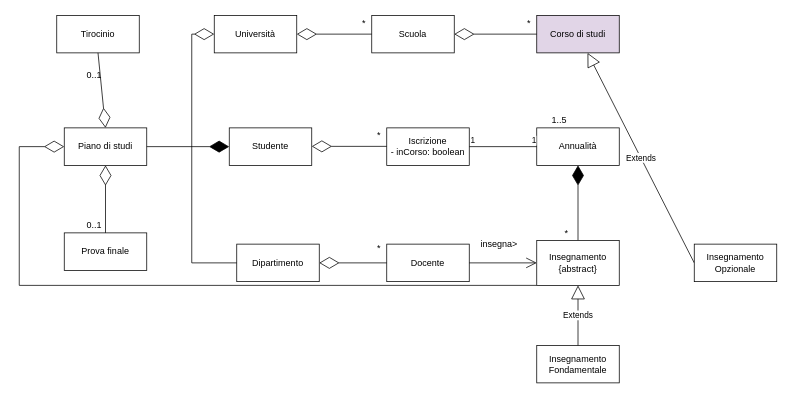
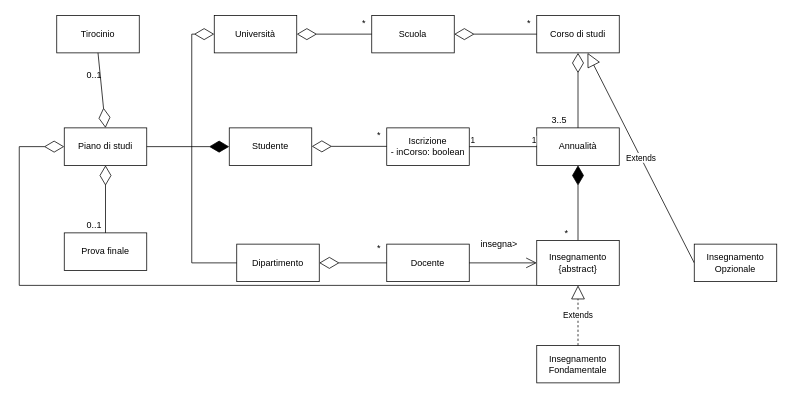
  <mxCell id="0" />
  <mxCell id="1" parent="0" />
  <mxCell id="2" value="Università" style="html=1;whiteSpace=wrap;" parent="1" vertex="1"><mxGeometry x="280" y="20" width="110" height="50" as="geometry" /></mxCell>
  <mxCell id="3" value="Scuola" style="html=1;whiteSpace=wrap;" parent="1" vertex="1"><mxGeometry x="490" y="20" width="110" height="50" as="geometry" /></mxCell>
  <mxCell id="4" value="" style="endArrow=diamondThin;endFill=0;endSize=24;html=1;rounded=0;exitX=0;exitY=0.5;exitDx=0;exitDy=0;entryX=1;entryY=0.5;entryDx=0;entryDy=0;" parent="1" source="3" target="2" edge="1"><mxGeometry width="160" relative="1" as="geometry"><mxPoint x="390" y="-40" as="sourcePoint" /><mxPoint x="550" y="-40" as="targetPoint" /></mxGeometry></mxCell>
- <mxCell id="5" value="Corso di studi" style="html=1;whiteSpace=wrap;fillColor=#e1d5e7;" parent="1" vertex="1"><mxGeometry x="710" y="20" width="110" height="50" as="geometry" /></mxCell>
+ <mxCell id="5" value="Corso di studi" style="html=1;whiteSpace=wrap;" parent="1" vertex="1"><mxGeometry x="710" y="20" width="110" height="50" as="geometry" /></mxCell>
  <mxCell id="6" value="" style="endArrow=diamondThin;endFill=0;endSize=24;html=1;rounded=0;entryX=1;entryY=0.5;entryDx=0;entryDy=0;" parent="1" target="3" edge="1"><mxGeometry width="160" relative="1" as="geometry"><mxPoint x="710" y="45" as="sourcePoint" /><mxPoint x="630" y="55" as="targetPoint" /></mxGeometry></mxCell>
  <mxCell id="7" value="Annualità" style="html=1;whiteSpace=wrap;" parent="1" vertex="1"><mxGeometry x="710" y="170" width="110" height="50" as="geometry" /></mxCell>
  <mxCell id="8" value="*" style="text;html=1;strokeColor=none;fillColor=none;align=center;verticalAlign=middle;whiteSpace=wrap;rounded=0;" parent="1" vertex="1"><mxGeometry x="470" y="20" width="20" height="20" as="geometry" /></mxCell>
- <mxCell id="9" value="1..5" style="text;html=1;strokeColor=none;fillColor=none;align=center;verticalAlign=middle;whiteSpace=wrap;rounded=0;" parent="1" vertex="1"><mxGeometry x="730" y="150" width="20" height="20" as="geometry" /></mxCell>
+ <mxCell id="9" value="3..5" style="text;html=1;strokeColor=none;fillColor=none;align=center;verticalAlign=middle;whiteSpace=wrap;rounded=0;" parent="1" vertex="1"><mxGeometry x="730" y="150" width="20" height="20" as="geometry" /></mxCell>
  <mxCell id="10" value="*" style="text;html=1;strokeColor=none;fillColor=none;align=center;verticalAlign=middle;whiteSpace=wrap;rounded=0;" parent="1" vertex="1"><mxGeometry x="690" y="20" width="20" height="20" as="geometry" /></mxCell>
  <mxCell id="11" value="Iscrizione&lt;br&gt;- inCorso: boolean" style="html=1;whiteSpace=wrap;" parent="1" vertex="1"><mxGeometry x="510" y="170" width="110" height="50" as="geometry" /></mxCell>
  <mxCell id="12" value="" style="endArrow=none;html=1;edgeStyle=orthogonalEdgeStyle;rounded=0;entryX=0;entryY=0.5;entryDx=0;entryDy=0;exitX=1;exitY=0.5;exitDx=0;exitDy=0;" parent="1" source="11" target="7" edge="1"><mxGeometry relative="1" as="geometry"><mxPoint x="530" y="210" as="sourcePoint" /><mxPoint x="690" y="210" as="targetPoint" /></mxGeometry></mxCell>
  <mxCell id="13" value="1" style="edgeLabel;resizable=0;html=1;align=left;verticalAlign=bottom;" parent="12" connectable="0" vertex="1"><mxGeometry x="-1" relative="1" as="geometry" /></mxCell>
  <mxCell id="14" value="1" style="edgeLabel;resizable=0;html=1;align=right;verticalAlign=bottom;" parent="12" connectable="0" vertex="1"><mxGeometry x="1" relative="1" as="geometry" /></mxCell>
  <mxCell id="15" value="Studente" style="html=1;whiteSpace=wrap;" parent="1" vertex="1"><mxGeometry x="300" y="170" width="110" height="50" as="geometry" /></mxCell>
  <mxCell id="16" value="" style="endArrow=diamondThin;endFill=0;endSize=24;html=1;rounded=0;exitX=0;exitY=0.5;exitDx=0;exitDy=0;entryX=1;entryY=0.5;entryDx=0;entryDy=0;" parent="1" edge="1"><mxGeometry width="160" relative="1" as="geometry"><mxPoint x="510" y="194.66" as="sourcePoint" /><mxPoint x="410" y="194.66" as="targetPoint" /></mxGeometry></mxCell>
+ <mxCell id="17" value="" style="endArrow=diamondThin;endFill=0;endSize=24;html=1;rounded=0;entryX=0.5;entryY=1;entryDx=0;entryDy=0;exitX=0.5;exitY=0;exitDx=0;exitDy=0;" parent="1" source="7" target="5" edge="1"><mxGeometry width="160" relative="1" as="geometry"><mxPoint x="720" y="55" as="sourcePoint" /><mxPoint x="610" y="55" as="targetPoint" /></mxGeometry></mxCell>
  <mxCell id="18" value="" style="endArrow=diamondThin;endFill=1;endSize=24;html=1;rounded=0;exitX=0.5;exitY=0;exitDx=0;exitDy=0;entryX=0.5;entryY=1;entryDx=0;entryDy=0;" parent="1" source="36" target="7" edge="1"><mxGeometry width="160" relative="1" as="geometry"><mxPoint x="765" y="320" as="sourcePoint" /><mxPoint x="850" y="230" as="targetPoint" /></mxGeometry></mxCell>
  <mxCell id="19" value="Docente" style="html=1;whiteSpace=wrap;" parent="1" vertex="1"><mxGeometry x="510" y="325" width="110" height="50" as="geometry" /></mxCell>
  <mxCell id="20" value="" style="endArrow=open;endFill=1;endSize=12;html=1;rounded=0;exitX=1;exitY=0.5;exitDx=0;exitDy=0;entryX=0;entryY=0.5;entryDx=0;entryDy=0;" parent="1" source="19" target="36" edge="1"><mxGeometry width="160" relative="1" as="geometry"><mxPoint x="670" y="310" as="sourcePoint" /><mxPoint x="710" y="345" as="targetPoint" /></mxGeometry></mxCell>
  <mxCell id="21" value="insegna&amp;gt;" style="text;html=1;strokeColor=none;fillColor=none;align=center;verticalAlign=middle;whiteSpace=wrap;rounded=0;" parent="1" vertex="1"><mxGeometry x="630" y="310" width="60" height="30" as="geometry" /></mxCell>
  <mxCell id="22" value="Dipartimento" style="html=1;whiteSpace=wrap;" parent="1" vertex="1"><mxGeometry x="310" y="325" width="110" height="50" as="geometry" /></mxCell>
  <mxCell id="23" value="" style="endArrow=diamondThin;endFill=0;endSize=24;html=1;rounded=0;entryX=1;entryY=0.5;entryDx=0;entryDy=0;exitX=0;exitY=0.5;exitDx=0;exitDy=0;" parent="1" source="19" target="22" edge="1"><mxGeometry width="160" relative="1" as="geometry"><mxPoint x="440" y="320" as="sourcePoint" /><mxPoint x="600" y="320" as="targetPoint" /></mxGeometry></mxCell>
  <mxCell id="24" value="*" style="text;html=1;strokeColor=none;fillColor=none;align=center;verticalAlign=middle;whiteSpace=wrap;rounded=0;" parent="1" vertex="1"><mxGeometry x="740" y="300" width="20" height="20" as="geometry" /></mxCell>
  <mxCell id="25" value="*" style="text;html=1;strokeColor=none;fillColor=none;align=center;verticalAlign=middle;whiteSpace=wrap;rounded=0;" parent="1" vertex="1"><mxGeometry x="490" y="320" width="20" height="20" as="geometry" /></mxCell>
  <mxCell id="26" value="Piano di studi" style="html=1;whiteSpace=wrap;" parent="1" vertex="1"><mxGeometry x="80" y="170" width="110" height="50" as="geometry" /></mxCell>
  <mxCell id="27" value="" style="endArrow=diamondThin;endFill=1;endSize=24;html=1;rounded=0;exitX=1;exitY=0.5;exitDx=0;exitDy=0;entryX=0;entryY=0.5;entryDx=0;entryDy=0;" parent="1" source="26" target="15" edge="1"><mxGeometry width="160" relative="1" as="geometry"><mxPoint x="775" y="330" as="sourcePoint" /><mxPoint x="775" y="230" as="targetPoint" /></mxGeometry></mxCell>
  <mxCell id="28" value="*" style="text;html=1;strokeColor=none;fillColor=none;align=center;verticalAlign=middle;whiteSpace=wrap;rounded=0;" parent="1" vertex="1"><mxGeometry x="490" y="170" width="20" height="20" as="geometry" /></mxCell>
  <mxCell id="29" value="Tirocinio" style="html=1;whiteSpace=wrap;" parent="1" vertex="1"><mxGeometry x="70" y="20" width="110" height="50" as="geometry" /></mxCell>
  <mxCell id="30" value="" style="endArrow=diamondThin;endFill=0;endSize=24;html=1;rounded=0;exitX=0.5;exitY=1;exitDx=0;exitDy=0;entryX=0.5;entryY=0;entryDx=0;entryDy=0;" parent="1" source="29" target="26" edge="1"><mxGeometry width="160" relative="1" as="geometry"><mxPoint x="500" y="55" as="sourcePoint" /><mxPoint x="400" y="55" as="targetPoint" /></mxGeometry></mxCell>
  <mxCell id="31" value="0..1" style="text;html=1;strokeColor=none;fillColor=none;align=center;verticalAlign=middle;whiteSpace=wrap;rounded=0;" parent="1" vertex="1"><mxGeometry x="110" y="90" width="20" height="20" as="geometry" /></mxCell>
  <mxCell id="32" value="Prova finale" style="html=1;whiteSpace=wrap;" parent="1" vertex="1"><mxGeometry x="80" y="310" width="110" height="50" as="geometry" /></mxCell>
  <mxCell id="33" value="" style="endArrow=diamondThin;endFill=0;endSize=24;html=1;rounded=0;exitX=0.5;exitY=0;exitDx=0;exitDy=0;entryX=0.5;entryY=1;entryDx=0;entryDy=0;" parent="1" source="32" target="26" edge="1"><mxGeometry width="160" relative="1" as="geometry"><mxPoint x="145" y="100" as="sourcePoint" /><mxPoint x="145" y="180" as="targetPoint" /></mxGeometry></mxCell>
  <mxCell id="34" value="0..1" style="text;html=1;strokeColor=none;fillColor=none;align=center;verticalAlign=middle;whiteSpace=wrap;rounded=0;" parent="1" vertex="1"><mxGeometry x="110" y="290" width="20" height="20" as="geometry" /></mxCell>
  <mxCell id="35" value="" style="endArrow=diamondThin;endFill=0;endSize=24;html=1;rounded=0;exitX=0;exitY=1;exitDx=0;exitDy=0;entryX=0;entryY=0.5;entryDx=0;entryDy=0;" parent="1" source="36" target="26" edge="1"><mxGeometry width="160" relative="1" as="geometry"><mxPoint x="-30" y="195" as="sourcePoint" /><mxPoint x="145" y="180" as="targetPoint" /><Array as="points"><mxPoint x="20" y="380" /><mxPoint x="20" y="195" /></Array></mxGeometry></mxCell>
  <mxCell id="36" value="Insegnamento&lt;br&gt;{abstract}" style="html=1;whiteSpace=wrap;" vertex="1" parent="1"><mxGeometry x="710" y="320" width="110" height="60" as="geometry" /></mxCell>
  <mxCell id="37" value="Extends" style="endArrow=block;endSize=16;endFill=0;html=1;rounded=0;exitX=0;exitY=0.5;exitDx=0;exitDy=0;" edge="1" parent="1" source="38" target="5"><mxGeometry width="160" relative="1" as="geometry"><mxPoint x="760" y="260" as="sourcePoint" /><mxPoint x="1070" y="320" as="targetPoint" /></mxGeometry></mxCell>
  <mxCell id="38" value="Insegnamento Opzionale" style="html=1;whiteSpace=wrap;" vertex="1" parent="1"><mxGeometry x="920" y="325" width="110" height="50" as="geometry" /></mxCell>
  <mxCell id="39" value="Insegnamento Fondamentale" style="html=1;whiteSpace=wrap;" vertex="1" parent="1"><mxGeometry x="710" y="460" width="110" height="50" as="geometry" /></mxCell>
- <mxCell id="40" value="Extends" style="endArrow=block;endSize=16;endFill=0;html=1;rounded=0;entryX=0.5;entryY=1;entryDx=0;entryDy=0;exitX=0.5;exitY=0;exitDx=0;exitDy=0;" edge="1" parent="1" source="39" target="36"><mxGeometry width="160" relative="1" as="geometry"><mxPoint x="775" y="260" as="sourcePoint" /><mxPoint x="775" y="330" as="targetPoint" /></mxGeometry></mxCell>
+ <mxCell id="40" value="Extends" style="endArrow=block;endSize=16;endFill=0;html=1;rounded=0;entryX=0.5;entryY=1;entryDx=0;entryDy=0;exitX=0.5;exitY=0;exitDx=0;exitDy=0;dashed=1;" edge="1" parent="1" source="39" target="36"><mxGeometry width="160" relative="1" as="geometry"><mxPoint x="775" y="260" as="sourcePoint" /><mxPoint x="775" y="330" as="targetPoint" /></mxGeometry></mxCell>
  <mxCell id="41" value="" style="endArrow=diamondThin;endFill=0;endSize=24;html=1;rounded=0;exitX=0;exitY=0.5;exitDx=0;exitDy=0;" edge="1" parent="1" source="22"><mxGeometry width="160" relative="1" as="geometry"><mxPoint x="410" y="120" as="sourcePoint" /><mxPoint x="280" y="45" as="targetPoint" /><Array as="points"><mxPoint x="250" y="350" /><mxPoint x="250" y="45" /></Array></mxGeometry></mxCell>
